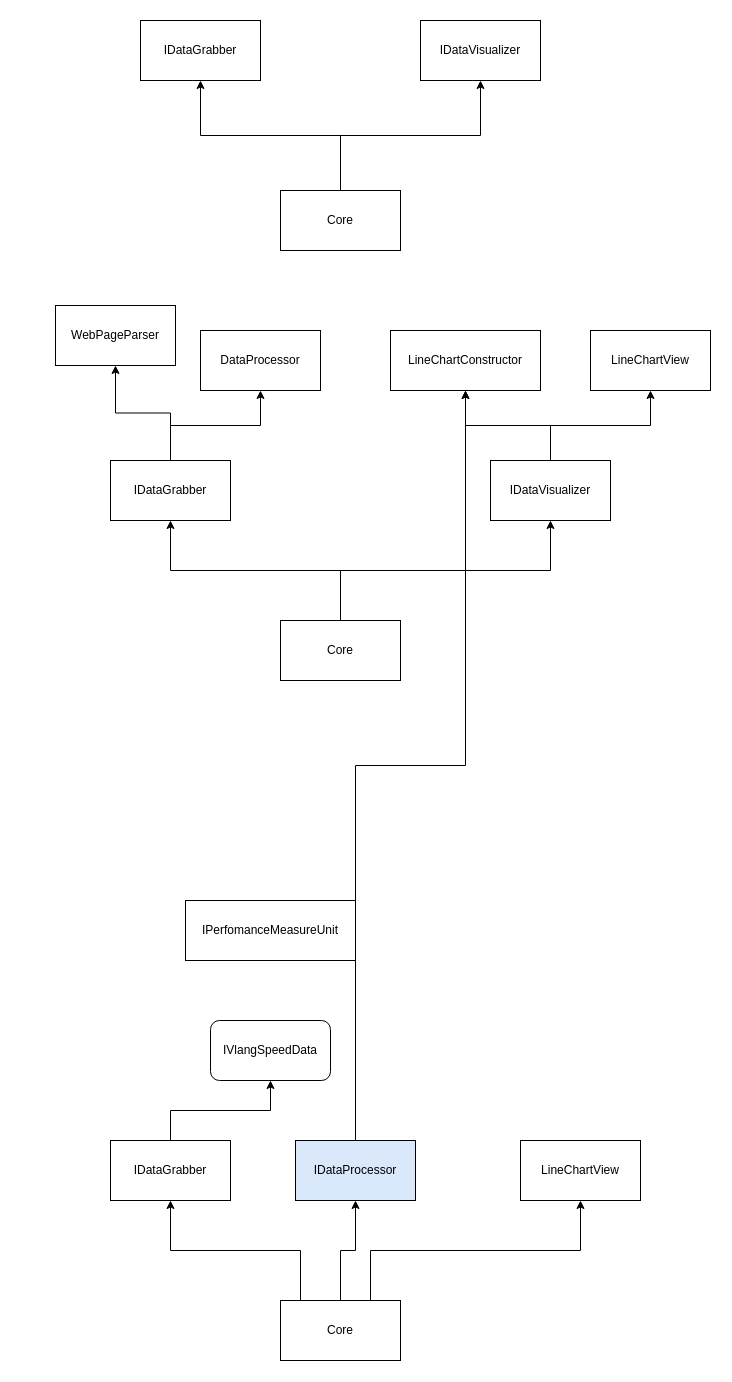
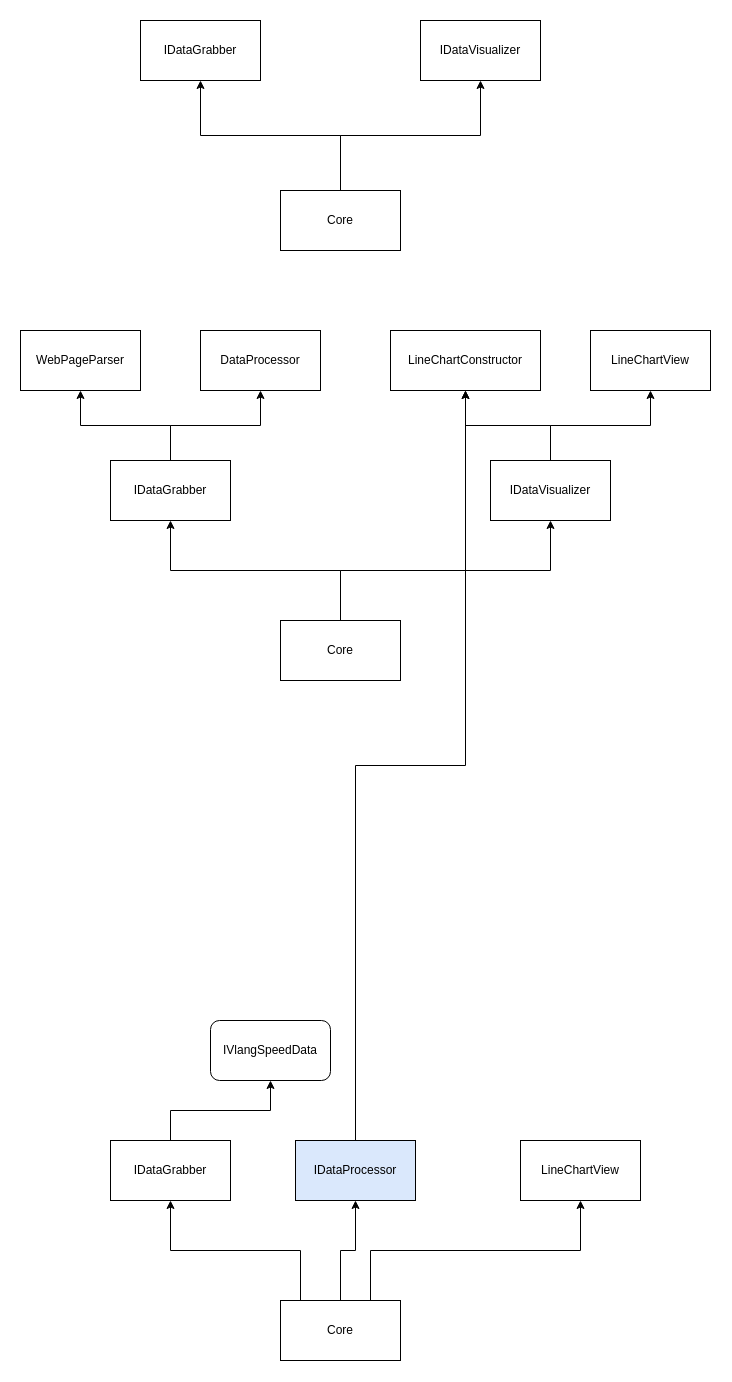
  <mxCell id="0" />
  <mxCell id="1" parent="0" />
  <mxCell id="2" style="edgeStyle=orthogonalEdgeStyle;rounded=0;orthogonalLoop=1;jettySize=auto;html=1;exitX=0.5;exitY=0;exitDx=0;exitDy=0;entryX=0.5;entryY=1;entryDx=0;entryDy=0;" parent="1" source="4" target="5" edge="1"><mxGeometry relative="1" as="geometry" /></mxCell>
  <mxCell id="3" style="edgeStyle=orthogonalEdgeStyle;rounded=0;orthogonalLoop=1;jettySize=auto;html=1;exitX=0.5;exitY=0;exitDx=0;exitDy=0;" parent="1" source="4" target="6" edge="1"><mxGeometry relative="1" as="geometry" /></mxCell>
  <mxCell id="4" value="Core" style="rounded=0;whiteSpace=wrap;html=1;" parent="1" vertex="1"><mxGeometry x="280" y="190" width="120" height="60" as="geometry" /></mxCell>
  <mxCell id="5" value="IDataGrabber" style="rounded=0;whiteSpace=wrap;html=1;" parent="1" vertex="1"><mxGeometry x="140" y="20" width="120" height="60" as="geometry" /></mxCell>
  <mxCell id="6" value="IDataVisualizer" style="rounded=0;whiteSpace=wrap;html=1;" parent="1" vertex="1"><mxGeometry x="420" y="20" width="120" height="60" as="geometry" /></mxCell>
- <mxCell id="7" value="WebPageParser" style="rounded=0;whiteSpace=wrap;html=1;" parent="1" vertex="1"><mxGeometry x="55" y="305" width="120" height="60" as="geometry" /></mxCell>
+ <mxCell id="7" value="WebPageParser" style="rounded=0;whiteSpace=wrap;html=1;" parent="1" vertex="1"><mxGeometry x="20" y="330" width="120" height="60" as="geometry" /></mxCell>
  <mxCell id="8" value="DataProcessor" style="rounded=0;whiteSpace=wrap;html=1;" parent="1" vertex="1"><mxGeometry x="200" y="330" width="120" height="60" as="geometry" /></mxCell>
  <mxCell id="9" style="edgeStyle=orthogonalEdgeStyle;rounded=0;orthogonalLoop=1;jettySize=auto;html=1;exitX=0.5;exitY=0;exitDx=0;exitDy=0;entryX=0.5;entryY=1;entryDx=0;entryDy=0;" parent="1" source="11" target="7" edge="1"><mxGeometry relative="1" as="geometry" /></mxCell>
  <mxCell id="10" style="edgeStyle=orthogonalEdgeStyle;rounded=0;orthogonalLoop=1;jettySize=auto;html=1;exitX=0.5;exitY=0;exitDx=0;exitDy=0;entryX=0.5;entryY=1;entryDx=0;entryDy=0;" parent="1" source="11" target="8" edge="1"><mxGeometry relative="1" as="geometry" /></mxCell>
  <mxCell id="11" value="IDataGrabber" style="rounded=0;whiteSpace=wrap;html=1;" parent="1" vertex="1"><mxGeometry x="110" y="460" width="120" height="60" as="geometry" /></mxCell>
  <mxCell id="12" style="edgeStyle=orthogonalEdgeStyle;rounded=0;orthogonalLoop=1;jettySize=auto;html=1;exitX=0.5;exitY=0;exitDx=0;exitDy=0;" parent="1" source="14" target="11" edge="1"><mxGeometry relative="1" as="geometry" /></mxCell>
  <mxCell id="13" style="edgeStyle=orthogonalEdgeStyle;rounded=0;orthogonalLoop=1;jettySize=auto;html=1;exitX=0.5;exitY=0;exitDx=0;exitDy=0;" parent="1" source="14" target="17" edge="1"><mxGeometry relative="1" as="geometry" /></mxCell>
  <mxCell id="14" value="Core" style="rounded=0;whiteSpace=wrap;html=1;" parent="1" vertex="1"><mxGeometry x="280" y="620" width="120" height="60" as="geometry" /></mxCell>
  <mxCell id="15" style="edgeStyle=orthogonalEdgeStyle;rounded=0;orthogonalLoop=1;jettySize=auto;html=1;exitX=0.5;exitY=0;exitDx=0;exitDy=0;entryX=0.5;entryY=1;entryDx=0;entryDy=0;" parent="1" source="17" target="18" edge="1"><mxGeometry relative="1" as="geometry" /></mxCell>
  <mxCell id="16" style="edgeStyle=orthogonalEdgeStyle;rounded=0;orthogonalLoop=1;jettySize=auto;html=1;exitX=0.5;exitY=0;exitDx=0;exitDy=0;entryX=0.5;entryY=1;entryDx=0;entryDy=0;" parent="1" source="17" target="19" edge="1"><mxGeometry relative="1" as="geometry" /></mxCell>
  <mxCell id="17" value="IDataVisualizer" style="rounded=0;whiteSpace=wrap;html=1;" parent="1" vertex="1"><mxGeometry x="490" y="460" width="120" height="60" as="geometry" /></mxCell>
  <mxCell id="18" value="LineChartConstructor" style="rounded=0;whiteSpace=wrap;html=1;" parent="1" vertex="1"><mxGeometry x="390" y="330" width="150" height="60" as="geometry" /></mxCell>
  <mxCell id="19" value="LineChartView" style="rounded=0;whiteSpace=wrap;html=1;" parent="1" vertex="1"><mxGeometry x="590" y="330" width="120" height="60" as="geometry" /></mxCell>
  <mxCell id="20" value="" style="edgeStyle=orthogonalEdgeStyle;rounded=0;orthogonalLoop=1;jettySize=auto;html=1;" edge="1" parent="1" source="21" target="18"><mxGeometry relative="1" as="geometry" /></mxCell>
  <mxCell id="21" value="IDataProcessor" style="rounded=0;whiteSpace=wrap;html=1;fillColor=#dae8fc;" vertex="1" parent="1"><mxGeometry x="295" y="1140" width="120" height="60" as="geometry" /></mxCell>
  <mxCell id="22" style="edgeStyle=orthogonalEdgeStyle;rounded=0;orthogonalLoop=1;jettySize=auto;html=1;exitX=0.5;exitY=0;exitDx=0;exitDy=0;entryX=0.5;entryY=1;entryDx=0;entryDy=0;" edge="1" parent="1" source="23" target="29"><mxGeometry relative="1" as="geometry" /></mxCell>
  <mxCell id="23" value="IDataGrabber" style="rounded=0;whiteSpace=wrap;html=1;" vertex="1" parent="1"><mxGeometry x="110" y="1140" width="120" height="60" as="geometry" /></mxCell>
  <mxCell id="24" style="edgeStyle=orthogonalEdgeStyle;rounded=0;orthogonalLoop=1;jettySize=auto;html=1;exitX=0.5;exitY=0;exitDx=0;exitDy=0;entryX=0.5;entryY=1;entryDx=0;entryDy=0;" edge="1" parent="1" source="27" target="23"><mxGeometry relative="1" as="geometry"><Array as="points"><mxPoint x="300" y="1300" /><mxPoint x="300" y="1250" /><mxPoint x="170" y="1250" /></Array></mxGeometry></mxCell>
  <mxCell id="25" style="edgeStyle=orthogonalEdgeStyle;rounded=0;orthogonalLoop=1;jettySize=auto;html=1;exitX=0.5;exitY=0;exitDx=0;exitDy=0;entryX=0.5;entryY=1;entryDx=0;entryDy=0;" edge="1" parent="1" source="27" target="21"><mxGeometry relative="1" as="geometry" /></mxCell>
  <mxCell id="26" style="edgeStyle=orthogonalEdgeStyle;rounded=0;orthogonalLoop=1;jettySize=auto;html=1;exitX=0.75;exitY=0;exitDx=0;exitDy=0;" edge="1" parent="1" source="27" target="28"><mxGeometry relative="1" as="geometry" /></mxCell>
  <mxCell id="27" value="Core" style="rounded=0;whiteSpace=wrap;html=1;" vertex="1" parent="1"><mxGeometry x="280" y="1300" width="120" height="60" as="geometry" /></mxCell>
  <mxCell id="28" value="LineChartView" style="rounded=0;whiteSpace=wrap;html=1;" vertex="1" parent="1"><mxGeometry x="520" y="1140" width="120" height="60" as="geometry" /></mxCell>
  <mxCell id="29" value="IVlangSpeedData" style="whiteSpace=wrap;html=1;rounded=1;" vertex="1" parent="1"><mxGeometry x="210" y="1020" width="120" height="60" as="geometry" /></mxCell>
- <mxCell id="30" value="IPerfomanceMeasureUnit" style="rounded=0;whiteSpace=wrap;html=1;" vertex="1" parent="1"><mxGeometry x="185" y="900" width="170" height="60" as="geometry" /></mxCell>
